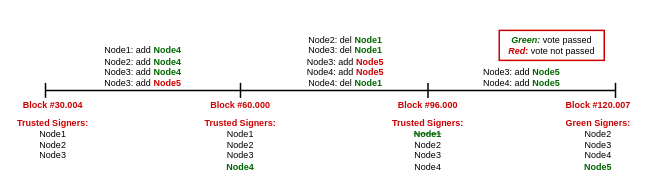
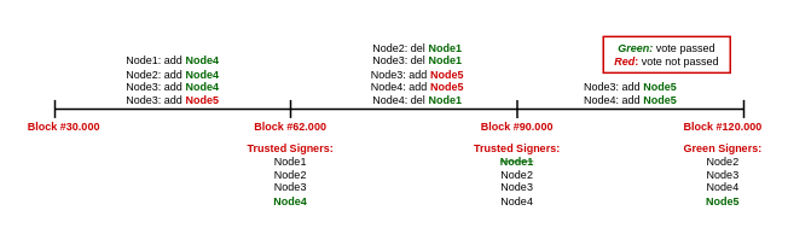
  <mxCell id="0" />
  <mxCell id="1" parent="0" />
  <mxCell id="2" value="" style="endArrow=none;html=1;strokeWidth=2;" edge="1" parent="1"><mxGeometry width="50" height="50" relative="1" as="geometry"><mxPoint x="60" y="120" as="sourcePoint" /><mxPoint x="820" y="120" as="targetPoint" /></mxGeometry></mxCell>
  <mxCell id="3" value="" style="endArrow=none;html=1;strokeWidth=2;" edge="1" parent="1"><mxGeometry width="50" height="50" relative="1" as="geometry"><mxPoint x="60" y="130" as="sourcePoint" /><mxPoint x="60" y="110" as="targetPoint" /></mxGeometry></mxCell>
  <mxCell id="4" value="" style="endArrow=none;html=1;strokeWidth=2;" edge="1" parent="1"><mxGeometry width="50" height="50" relative="1" as="geometry"><mxPoint x="820" y="130" as="sourcePoint" /><mxPoint x="820" y="110" as="targetPoint" /></mxGeometry></mxCell>
  <mxCell id="5" value="" style="endArrow=none;html=1;strokeWidth=2;" edge="1" parent="1"><mxGeometry width="50" height="50" relative="1" as="geometry"><mxPoint x="570" y="110" as="sourcePoint" /><mxPoint x="570" y="130" as="targetPoint" /></mxGeometry></mxCell>
  <mxCell id="6" value="" style="endArrow=none;html=1;strokeWidth=2;" edge="1" parent="1"><mxGeometry width="50" height="50" relative="1" as="geometry"><mxPoint x="320" y="130" as="sourcePoint" /><mxPoint x="320" y="110" as="targetPoint" /></mxGeometry></mxCell>
- <mxCell id="7" value="&lt;b&gt;&lt;font color=&quot;#cc0000&quot;&gt;Block #30.004&lt;/font&gt;&lt;/b&gt;" style="text;html=1;strokeColor=none;fillColor=none;align=center;verticalAlign=middle;whiteSpace=wrap;rounded=0;" vertex="1" parent="1"><mxGeometry y="130" width="100" height="20" as="geometry" x="20" /></mxCell>
- <mxCell id="8" value="Block #60.000" style="text;html=1;strokeColor=none;fillColor=none;align=center;verticalAlign=middle;whiteSpace=wrap;rounded=0;fontStyle=1;fontColor=#CC0000;" vertex="1" parent="1"><mxGeometry x="270" y="130" width="100" height="20" as="geometry" /></mxCell>
- <mxCell id="9" value="Block #96.000" style="text;html=1;strokeColor=none;fillColor=none;align=center;verticalAlign=middle;whiteSpace=wrap;rounded=0;fontStyle=1;fontColor=#CC0000;" vertex="1" parent="1"><mxGeometry x="522" y="130" width="96" height="20" as="geometry" /></mxCell>
- <mxCell id="10" value="Block #120.007" style="text;html=1;strokeColor=none;fillColor=none;align=center;verticalAlign=middle;whiteSpace=wrap;rounded=0;fontStyle=1;fontColor=#CC0000;" vertex="1" parent="1"><mxGeometry x="752" y="130" width="90" height="20" as="geometry" /></mxCell>
- <mxCell id="11" value="&lt;b&gt;&lt;font color=&quot;#cc0000&quot;&gt;Trusted Signers:&lt;br&gt;&lt;/font&gt;&lt;/b&gt;Node1&lt;br&gt;Node2&lt;br&gt;Node3" style="text;html=1;strokeColor=none;fillColor=none;align=center;verticalAlign=top;whiteSpace=wrap;rounded=0;" vertex="1" parent="1"><mxGeometry y="150" width="100" height="80" as="geometry" x="20" /></mxCell>
+ <mxCell id="7" value="&lt;b&gt;&lt;font color=&quot;#cc0000&quot;&gt;Block #30.000&lt;/font&gt;&lt;/b&gt;" style="text;html=1;strokeColor=none;fillColor=none;align=center;verticalAlign=middle;whiteSpace=wrap;rounded=0;" vertex="1" parent="1"><mxGeometry y="130" width="100" height="20" as="geometry" x="20" /></mxCell>
+ <mxCell id="8" value="Block #62.000" style="text;html=1;strokeColor=none;fillColor=none;align=center;verticalAlign=middle;whiteSpace=wrap;rounded=0;fontStyle=1;fontColor=#CC0000;" vertex="1" parent="1"><mxGeometry x="270" y="130" width="100" height="20" as="geometry" /></mxCell>
+ <mxCell id="9" value="Block #90.000" style="text;html=1;strokeColor=none;fillColor=none;align=center;verticalAlign=middle;whiteSpace=wrap;rounded=0;fontStyle=1;fontColor=#CC0000;" vertex="1" parent="1"><mxGeometry x="522" y="130" width="96" height="20" as="geometry" /></mxCell>
+ <mxCell id="10" value="Block #120.000" style="text;html=1;strokeColor=none;fillColor=none;align=center;verticalAlign=middle;whiteSpace=wrap;rounded=0;fontStyle=1;fontColor=#CC0000;" vertex="1" parent="1"><mxGeometry x="752" y="130" width="90" height="20" as="geometry" /></mxCell>
  <mxCell id="12" value="Node1: add &lt;b&gt;&lt;font color=&quot;#006600&quot;&gt;Node4&lt;/font&gt;&lt;/b&gt;&lt;br&gt;Node2: add &lt;b&gt;&lt;font color=&quot;#006600&quot;&gt;Node4&lt;br&gt;&lt;/font&gt;&lt;/b&gt;Node3: add &lt;b&gt;&lt;font color=&quot;#006600&quot;&gt;Node4&lt;/font&gt;&lt;/b&gt;&lt;br&gt;Node3: add &lt;b&gt;&lt;font color=&quot;#cc0000&quot;&gt;Node5&lt;/font&gt;&lt;/b&gt;" style="text;html=1;strokeColor=none;fillColor=none;align=center;verticalAlign=bottom;whiteSpace=wrap;rounded=0;" vertex="1" parent="1"><mxGeometry x="60" y="20" width="260" height="100" as="geometry" /></mxCell>
  <mxCell id="13" value="&lt;b&gt;&lt;font color=&quot;#cc0000&quot;&gt;Trusted Signers:&lt;br&gt;&lt;/font&gt;&lt;/b&gt;Node1&lt;br&gt;Node2&lt;br&gt;Node3&lt;br&gt;&lt;b&gt;&lt;font color=&quot;#006600&quot;&gt;Node4&lt;/font&gt;&lt;/b&gt;" style="text;html=1;strokeColor=none;fillColor=none;align=center;verticalAlign=top;whiteSpace=wrap;rounded=0;" vertex="1" parent="1"><mxGeometry x="270" y="150" width="100" height="80" as="geometry" /></mxCell>
  <mxCell id="14" value="Node2: del &lt;b&gt;&lt;font color=&quot;#006600&quot;&gt;Node1&lt;/font&gt;&lt;/b&gt;&lt;br&gt;Node3: del &lt;b&gt;&lt;font color=&quot;#006600&quot;&gt;Node1&lt;/font&gt;&lt;/b&gt;&lt;br&gt;Node3: add &lt;b&gt;&lt;font color=&quot;#cc0000&quot;&gt;Node5&lt;/font&gt;&lt;/b&gt;&lt;br&gt;Node4: add &lt;b&gt;&lt;font color=&quot;#cc0000&quot;&gt;Node5&lt;/font&gt;&lt;/b&gt;&lt;br&gt;Node4: del &lt;b&gt;&lt;font color=&quot;#006600&quot;&gt;Node1&lt;/font&gt;&lt;/b&gt;" style="text;html=1;strokeColor=none;fillColor=none;align=center;verticalAlign=bottom;whiteSpace=wrap;rounded=0;" vertex="1" parent="1"><mxGeometry x="350" y="20" width="220" height="100" as="geometry" /></mxCell>
  <mxCell id="15" value="&lt;b&gt;&lt;font color=&quot;#cc0000&quot;&gt;Trusted Signers:&lt;br&gt;&lt;/font&gt;&lt;font color=&quot;#006600&quot;&gt;&lt;strike&gt;Node1&lt;/strike&gt;&lt;br&gt;&lt;/font&gt;&lt;/b&gt;Node2&lt;br&gt;Node3&lt;br&gt;Node4" style="text;html=1;strokeColor=none;fillColor=none;align=center;verticalAlign=top;whiteSpace=wrap;rounded=0;" vertex="1" parent="1"><mxGeometry x="520" y="150" width="100" height="80" as="geometry" /></mxCell>
  <mxCell id="16" value="Node3: add &lt;b&gt;&lt;font color=&quot;#006600&quot;&gt;Node5&lt;/font&gt;&lt;/b&gt;&lt;br&gt;Node4: add &lt;b&gt;&lt;font color=&quot;#006600&quot;&gt;Node5&lt;/font&gt;&lt;/b&gt;" style="text;html=1;strokeColor=none;fillColor=none;align=center;verticalAlign=bottom;whiteSpace=wrap;rounded=0;" vertex="1" parent="1"><mxGeometry x="570" y="20" width="250" height="100" as="geometry" /></mxCell>
  <mxCell id="17" value="&lt;b&gt;&lt;font color=&quot;#cc0000&quot;&gt;Green Signers:&lt;br&gt;&lt;/font&gt;&lt;/b&gt;Node2&lt;br&gt;Node3&lt;br&gt;Node4&lt;br&gt;&lt;b&gt;&lt;font color=&quot;#006600&quot;&gt;Node5&lt;/font&gt;&lt;/b&gt;" style="text;html=1;strokeColor=none;fillColor=none;align=center;verticalAlign=top;whiteSpace=wrap;rounded=0;" vertex="1" parent="1"><mxGeometry x="747" y="150" width="100" height="80" as="geometry" /></mxCell>
  <mxCell id="18" value="&lt;b style=&quot;font-style: italic&quot;&gt;&lt;font color=&quot;#006600&quot;&gt;Green:&lt;/font&gt; &lt;/b&gt;&lt;font color=&quot;#000000&quot;&gt;vote passed&lt;/font&gt;&lt;br&gt;&lt;i style=&quot;font-weight: bold&quot;&gt;Red&lt;/i&gt;&lt;b&gt;: &lt;/b&gt;&lt;font color=&quot;#000000&quot;&gt;vote not passed&lt;/font&gt;" style="text;html=1;fillColor=none;align=center;verticalAlign=middle;whiteSpace=wrap;rounded=0;fontColor=#CC0000;strokeWidth=2;strokeColor=#CC0000;" vertex="1" parent="1"><mxGeometry x="665" y="40" width="140" height="40" as="geometry" /></mxCell>
